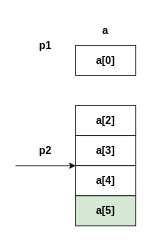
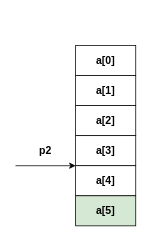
  <mxCell id="0" />
  <mxCell id="1" parent="0" />
- <mxCell id="2" value="&lt;span style=&quot;font-size: 14px&quot;&gt;&lt;b&gt;p1&lt;/b&gt;&lt;/span&gt;" style="text;html=1;strokeColor=none;fillColor=none;align=center;verticalAlign=middle;whiteSpace=wrap;rounded=0;" vertex="1" parent="1"><mxGeometry x="20" y="40" width="80" height="40" as="geometry" /></mxCell>
  <mxCell id="3" value="&lt;span style=&quot;font-size: 14px&quot;&gt;&lt;b&gt;a[0]&lt;/b&gt;&lt;/span&gt;" style="rounded=0;whiteSpace=wrap;html=1;" vertex="1" parent="1"><mxGeometry x="100" y="60" width="80" height="40" as="geometry" /></mxCell>
+ <mxCell id="4" value="&lt;span style=&quot;font-size: 14px&quot;&gt;&lt;b&gt;a[1]&lt;/b&gt;&lt;/span&gt;" style="rounded=0;whiteSpace=wrap;html=1;" vertex="1" parent="1"><mxGeometry x="100" y="100" width="80" height="40" as="geometry" /></mxCell>
  <mxCell id="5" value="&lt;span style=&quot;font-size: 14px&quot;&gt;&lt;b&gt;a[2]&lt;/b&gt;&lt;/span&gt;" style="rounded=0;whiteSpace=wrap;html=1;" vertex="1" parent="1"><mxGeometry x="100" y="140" width="80" height="40" as="geometry" /></mxCell>
  <mxCell id="6" value="&lt;span style=&quot;font-size: 14px&quot;&gt;&lt;b&gt;a[3]&lt;/b&gt;&lt;/span&gt;" style="rounded=0;whiteSpace=wrap;html=1;" vertex="1" parent="1"><mxGeometry x="100" y="180" width="80" height="40" as="geometry" /></mxCell>
  <mxCell id="7" value="&lt;span style=&quot;font-size: 14px&quot;&gt;&lt;b&gt;a[4]&lt;/b&gt;&lt;/span&gt;" style="rounded=0;whiteSpace=wrap;html=1;" vertex="1" parent="1"><mxGeometry x="100" y="220" width="80" height="40" as="geometry" /></mxCell>
  <mxCell id="8" value="&lt;span style=&quot;font-size: 14px&quot;&gt;&lt;b&gt;a[5]&lt;/b&gt;&lt;/span&gt;" style="rounded=0;whiteSpace=wrap;html=1;fillColor=#d5e8d4;" vertex="1" parent="1"><mxGeometry x="100" y="260" width="80" height="40" as="geometry" /></mxCell>
  <mxCell id="9" value="&lt;span style=&quot;font-size: 14px&quot;&gt;&lt;b&gt;p2&lt;/b&gt;&lt;/span&gt;" style="text;html=1;strokeColor=none;fillColor=none;align=center;verticalAlign=middle;whiteSpace=wrap;rounded=0;" vertex="1" parent="1"><mxGeometry x="20" y="180" width="80" height="40" as="geometry" /></mxCell>
  <mxCell id="10" value="" style="endArrow=classic;html=1;entryX=0;entryY=0.5;entryDx=0;entryDy=0;exitX=0;exitY=1;exitDx=0;exitDy=0;" edge="1" parent="1" source="9"><mxGeometry width="50" height="50" relative="1" as="geometry"><mxPoint x="60" y="220" as="sourcePoint" /><mxPoint x="100" y="220" as="targetPoint" /></mxGeometry></mxCell>
- <mxCell id="11" value="&lt;span style=&quot;font-size: 14px&quot;&gt;&lt;b&gt;a&lt;/b&gt;&lt;/span&gt;" style="text;html=1;strokeColor=none;fillColor=none;align=center;verticalAlign=middle;whiteSpace=wrap;rounded=0;" vertex="1" parent="1"><mxGeometry x="100" y="20" width="80" height="40" as="geometry" /></mxCell>
